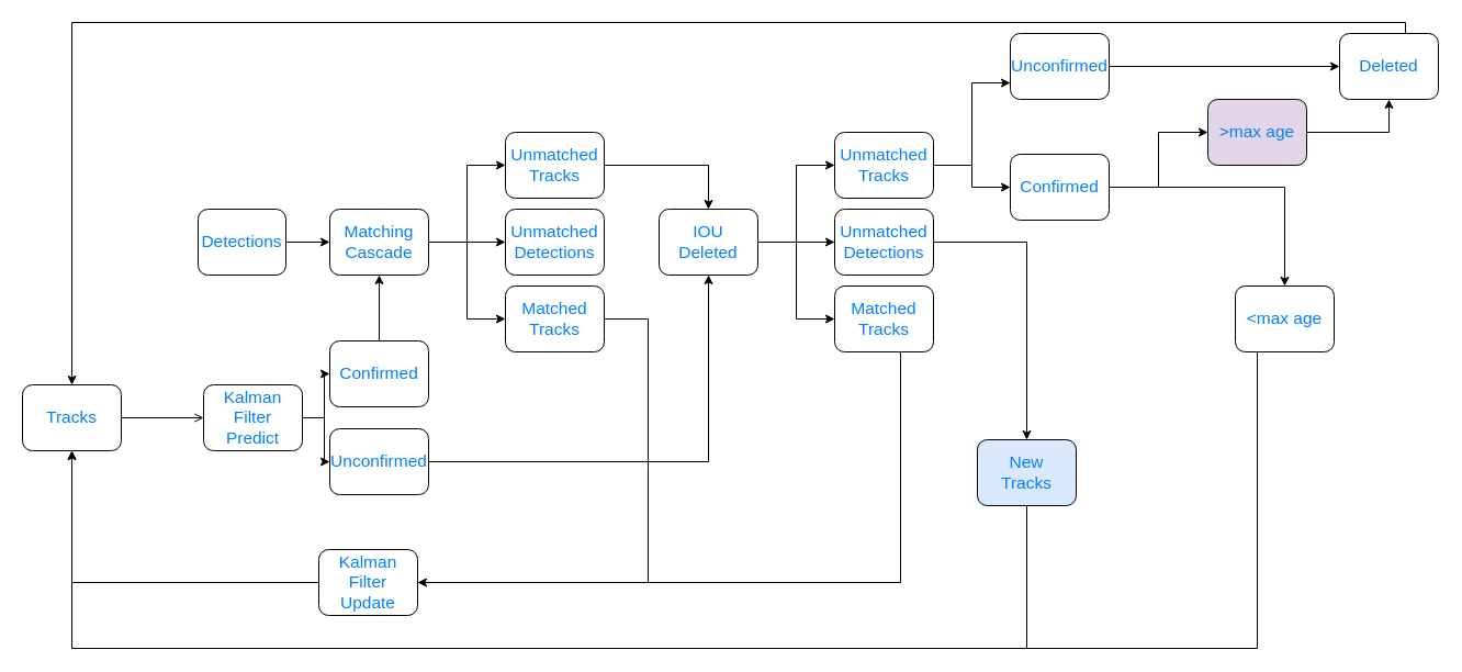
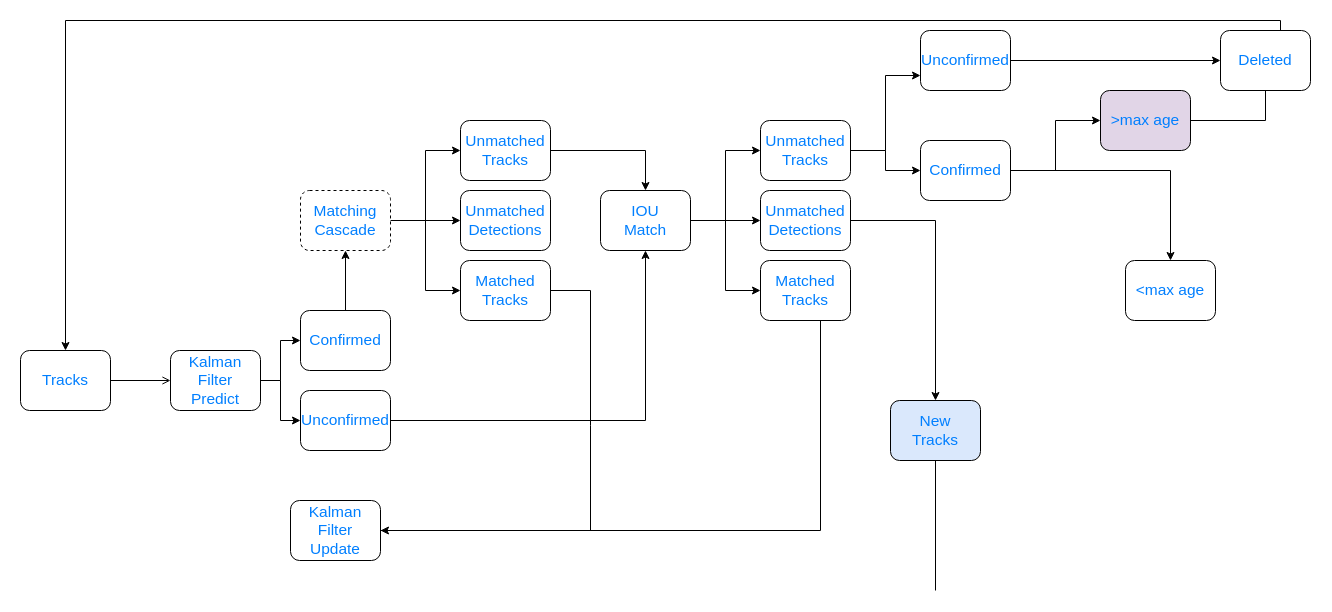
  <mxCell id="0" />
  <mxCell id="1" parent="0" />
  <mxCell id="2" style="edgeStyle=orthogonalEdgeStyle;rounded=0;orthogonalLoop=1;jettySize=auto;html=1;entryX=0;entryY=0.5;entryDx=0;entryDy=0;fontSize=15.5;fontColor=#007FFF;endArrow=open;" edge="1" parent="1" source="3" target="6"><mxGeometry relative="1" as="geometry" /></mxCell>
  <mxCell id="3" value="&lt;font style=&quot;font-size: 15.5px;&quot;&gt;Tracks&lt;/font&gt;" style="rounded=1;whiteSpace=wrap;html=1;fontSize=15.5;fontColor=#007FFF;" vertex="1" parent="1"><mxGeometry x="20" y="350" width="90" height="60" as="geometry" /></mxCell>
  <mxCell id="4" style="edgeStyle=orthogonalEdgeStyle;rounded=0;orthogonalLoop=1;jettySize=auto;html=1;entryX=0;entryY=0.5;entryDx=0;entryDy=0;fontSize=15.5;fontColor=#007FFF;" edge="1" parent="1" source="6" target="8"><mxGeometry relative="1" as="geometry" /></mxCell>
  <mxCell id="5" style="edgeStyle=orthogonalEdgeStyle;rounded=0;orthogonalLoop=1;jettySize=auto;html=1;entryX=0;entryY=0.5;entryDx=0;entryDy=0;fontSize=15.5;fontColor=#007FFF;" edge="1" parent="1" source="6" target="10"><mxGeometry relative="1" as="geometry" /></mxCell>
- <mxCell id="6" value="&lt;div style=&quot;font-size: 15.5px;&quot; align=&quot;center&quot;&gt;Kalman Filter &lt;br style=&quot;font-size: 15.5px;&quot;&gt;Predict&lt;/div&gt;" style="rounded=1;whiteSpace=wrap;html=1;align=center;fontSize=15.5;fontColor=#007FFF;" vertex="1" parent="1"><mxGeometry x="185" y="350" width="90" height="60" as="geometry" /></mxCell>
+ <mxCell id="6" value="&lt;div style=&quot;font-size: 15.5px;&quot; align=&quot;center&quot;&gt;Kalman Filter &lt;br style=&quot;font-size: 15.5px;&quot;&gt;Predict&lt;/div&gt;" style="rounded=1;whiteSpace=wrap;html=1;align=center;fontSize=15.5;fontColor=#007FFF;" vertex="1" parent="1"><mxGeometry x="170" y="350" width="90" height="60" as="geometry" /></mxCell>
  <mxCell id="7" style="edgeStyle=orthogonalEdgeStyle;rounded=0;orthogonalLoop=1;jettySize=auto;html=1;entryX=0.5;entryY=1;entryDx=0;entryDy=0;fontSize=15.5;fontColor=#007FFF;" edge="1" parent="1" source="8" target="16"><mxGeometry relative="1" as="geometry" /></mxCell>
  <mxCell id="8" value="Confirmed" style="rounded=1;whiteSpace=wrap;html=1;align=center;fontSize=15.5;fontColor=#007FFF;" vertex="1" parent="1"><mxGeometry x="300" y="310" width="90" height="60" as="geometry" /></mxCell>
  <mxCell id="9" style="edgeStyle=orthogonalEdgeStyle;rounded=0;orthogonalLoop=1;jettySize=auto;html=1;fontSize=15.5;fontColor=#007FFF;" edge="1" parent="1" source="10" target="24"><mxGeometry relative="1" as="geometry" /></mxCell>
  <mxCell id="10" value="Unconfirmed" style="rounded=1;whiteSpace=wrap;html=1;align=center;fontSize=15.5;fontColor=#007FFF;" vertex="1" parent="1"><mxGeometry x="300" y="390" width="90" height="60" as="geometry" /></mxCell>
- <mxCell id="11" style="edgeStyle=orthogonalEdgeStyle;rounded=0;orthogonalLoop=1;jettySize=auto;html=1;entryX=0;entryY=0.5;entryDx=0;entryDy=0;fontSize=15.5;fontColor=#007FFF;" edge="1" parent="1" source="12" target="16"><mxGeometry relative="1" as="geometry" /></mxCell>
- <mxCell id="12" value="Detections" style="rounded=1;whiteSpace=wrap;html=1;align=center;fontSize=15.5;fontColor=#007FFF;" vertex="1" parent="1"><mxGeometry x="180" y="190" width="80" height="60" as="geometry" /></mxCell>
  <mxCell id="13" style="edgeStyle=orthogonalEdgeStyle;rounded=0;orthogonalLoop=1;jettySize=auto;html=1;entryX=0;entryY=0.5;entryDx=0;entryDy=0;fontSize=15.5;fontColor=#007FFF;" edge="1" parent="1" source="16" target="19"><mxGeometry relative="1" as="geometry" /></mxCell>
  <mxCell id="14" style="edgeStyle=orthogonalEdgeStyle;rounded=0;orthogonalLoop=1;jettySize=auto;html=1;entryX=0;entryY=0.5;entryDx=0;entryDy=0;fontSize=15.5;fontColor=#007FFF;" edge="1" parent="1" source="16" target="20"><mxGeometry relative="1" as="geometry" /></mxCell>
  <mxCell id="15" style="edgeStyle=orthogonalEdgeStyle;rounded=0;orthogonalLoop=1;jettySize=auto;html=1;entryX=0;entryY=0.5;entryDx=0;entryDy=0;fontSize=15.5;fontColor=#007FFF;" edge="1" parent="1" source="16" target="18"><mxGeometry relative="1" as="geometry" /></mxCell>
- <mxCell id="16" value="Matching&lt;br style=&quot;font-size: 15.5px;&quot;&gt;Cascade" style="rounded=1;whiteSpace=wrap;html=1;align=center;fontSize=15.5;fontColor=#007FFF;" vertex="1" parent="1"><mxGeometry x="300" y="190" width="90" height="60" as="geometry" /></mxCell>
+ <mxCell id="16" value="Matching&lt;br style=&quot;font-size: 15.5px;&quot;&gt;Cascade" style="rounded=1;whiteSpace=wrap;html=1;align=center;fontSize=15.5;fontColor=#007FFF;dashed=1;" vertex="1" parent="1"><mxGeometry x="300" y="190" width="90" height="60" as="geometry" /></mxCell>
  <mxCell id="17" style="edgeStyle=orthogonalEdgeStyle;rounded=0;orthogonalLoop=1;jettySize=auto;html=1;entryX=0.5;entryY=0;entryDx=0;entryDy=0;fontSize=15.5;fontColor=#007FFF;" edge="1" parent="1" source="18" target="24"><mxGeometry relative="1" as="geometry" /></mxCell>
  <mxCell id="18" value="&lt;div style=&quot;font-size: 15.5px;&quot;&gt;Unmatched&lt;/div&gt;&lt;div style=&quot;font-size: 15.5px;&quot;&gt;Tracks&lt;br style=&quot;font-size: 15.5px;&quot;&gt;&lt;/div&gt;" style="rounded=1;whiteSpace=wrap;html=1;align=center;fontSize=15.5;fontColor=#007FFF;" vertex="1" parent="1"><mxGeometry x="460" y="120" width="90" height="60" as="geometry" /></mxCell>
  <mxCell id="19" value="&lt;div style=&quot;font-size: 15.5px;&quot;&gt;Unmatched&lt;/div&gt;&lt;div style=&quot;font-size: 15.5px;&quot;&gt;Detections&lt;br style=&quot;font-size: 15.5px;&quot;&gt;&lt;/div&gt;" style="rounded=1;whiteSpace=wrap;html=1;align=center;fontSize=15.5;fontColor=#007FFF;" vertex="1" parent="1"><mxGeometry x="460" y="190" width="90" height="60" as="geometry" /></mxCell>
  <mxCell id="20" value="Matched&lt;br style=&quot;font-size: 15.5px;&quot;&gt;Tracks" style="rounded=1;whiteSpace=wrap;html=1;align=center;fontSize=15.5;fontColor=#007FFF;" vertex="1" parent="1"><mxGeometry x="460" y="260" width="90" height="60" as="geometry" /></mxCell>
  <mxCell id="21" style="edgeStyle=orthogonalEdgeStyle;rounded=0;orthogonalLoop=1;jettySize=auto;html=1;entryX=0;entryY=0.5;entryDx=0;entryDy=0;fontSize=15.5;fontColor=#007FFF;" edge="1" parent="1" source="24" target="33"><mxGeometry relative="1" as="geometry" /></mxCell>
  <mxCell id="22" style="edgeStyle=orthogonalEdgeStyle;rounded=0;orthogonalLoop=1;jettySize=auto;html=1;entryX=0;entryY=0.5;entryDx=0;entryDy=0;fontSize=15.5;fontColor=#007FFF;" edge="1" parent="1" source="24" target="30"><mxGeometry relative="1" as="geometry" /></mxCell>
  <mxCell id="23" style="edgeStyle=orthogonalEdgeStyle;rounded=0;orthogonalLoop=1;jettySize=auto;html=1;entryX=0;entryY=0.5;entryDx=0;entryDy=0;fontSize=15.5;fontColor=#007FFF;" edge="1" parent="1" source="24" target="26"><mxGeometry relative="1" as="geometry" /></mxCell>
- <mxCell id="24" value="IOU&lt;br style=&quot;font-size: 15.5px;&quot;&gt;Deleted" style="rounded=1;whiteSpace=wrap;html=1;align=center;fontSize=15.5;fontColor=#007FFF;" vertex="1" parent="1"><mxGeometry x="600" y="190" width="90" height="60" as="geometry" /></mxCell>
+ <mxCell id="24" value="IOU&lt;br style=&quot;font-size: 15.5px;&quot;&gt;Match" style="rounded=1;whiteSpace=wrap;html=1;align=center;fontSize=15.5;fontColor=#007FFF;" vertex="1" parent="1"><mxGeometry x="600" y="190" width="90" height="60" as="geometry" /></mxCell>
  <mxCell id="25" style="edgeStyle=orthogonalEdgeStyle;rounded=0;orthogonalLoop=1;jettySize=auto;html=1;entryX=1;entryY=0.5;entryDx=0;entryDy=0;fontSize=15.5;fontColor=#007FFF;" edge="1" parent="1" source="26" target="28"><mxGeometry relative="1" as="geometry"><Array as="points"><mxPoint x="820" y="530" /></Array></mxGeometry></mxCell>
  <mxCell id="26" value="Matched&lt;br style=&quot;font-size: 15.5px;&quot;&gt;Tracks" style="rounded=1;whiteSpace=wrap;html=1;align=center;fontSize=15.5;fontColor=#007FFF;" vertex="1" parent="1"><mxGeometry x="760" y="260" width="90" height="60" as="geometry" /></mxCell>
- <mxCell id="27" style="edgeStyle=orthogonalEdgeStyle;rounded=0;orthogonalLoop=1;jettySize=auto;html=1;entryX=0.5;entryY=1;entryDx=0;entryDy=0;fontSize=15.5;fontColor=#007FFF;" edge="1" parent="1" source="28" target="3"><mxGeometry relative="1" as="geometry" /></mxCell>
  <mxCell id="28" value="&lt;div style=&quot;font-size: 15.5px;&quot;&gt;Kalman Filter&lt;/div&gt;&lt;div style=&quot;font-size: 15.5px;&quot;&gt;Update&lt;br style=&quot;font-size: 15.5px;&quot;&gt;&lt;/div&gt;" style="rounded=1;whiteSpace=wrap;html=1;align=center;fontSize=15.5;fontColor=#007FFF;" vertex="1" parent="1"><mxGeometry x="290" y="500" width="90" height="60" as="geometry" /></mxCell>
  <mxCell id="29" style="edgeStyle=orthogonalEdgeStyle;rounded=0;orthogonalLoop=1;jettySize=auto;html=1;fontSize=15.5;fontColor=#007FFF;" edge="1" parent="1" source="30" target="43"><mxGeometry relative="1" as="geometry" /></mxCell>
  <mxCell id="30" value="&lt;div style=&quot;font-size: 15.5px;&quot;&gt;Unmatched&lt;/div&gt;&lt;div style=&quot;font-size: 15.5px;&quot;&gt;Detections&lt;br style=&quot;font-size: 15.5px;&quot;&gt;&lt;/div&gt;" style="rounded=1;whiteSpace=wrap;html=1;align=center;fontSize=15.5;fontColor=#007FFF;" vertex="1" parent="1"><mxGeometry x="760" y="190" width="90" height="60" as="geometry" /></mxCell>
  <mxCell id="31" style="edgeStyle=orthogonalEdgeStyle;rounded=0;orthogonalLoop=1;jettySize=auto;html=1;entryX=0;entryY=0.75;entryDx=0;entryDy=0;fontSize=15.5;fontColor=#007FFF;" edge="1" parent="1" source="33" target="38"><mxGeometry relative="1" as="geometry" /></mxCell>
  <mxCell id="32" style="edgeStyle=orthogonalEdgeStyle;rounded=0;orthogonalLoop=1;jettySize=auto;html=1;entryX=0;entryY=0.5;entryDx=0;entryDy=0;fontSize=15.5;fontColor=#007FFF;" edge="1" parent="1" source="33" target="36"><mxGeometry relative="1" as="geometry" /></mxCell>
  <mxCell id="33" value="&lt;div style=&quot;font-size: 15.5px;&quot;&gt;Unmatched&lt;/div&gt;&lt;div style=&quot;font-size: 15.5px;&quot;&gt;Tracks&lt;br style=&quot;font-size: 15.5px;&quot;&gt;&lt;/div&gt;" style="rounded=1;whiteSpace=wrap;html=1;align=center;fontSize=15.5;fontColor=#007FFF;" vertex="1" parent="1"><mxGeometry x="760" y="120" width="90" height="60" as="geometry" /></mxCell>
  <mxCell id="34" style="edgeStyle=orthogonalEdgeStyle;rounded=0;orthogonalLoop=1;jettySize=auto;html=1;entryX=0;entryY=0.5;entryDx=0;entryDy=0;fontSize=15.5;fontColor=#007FFF;" edge="1" parent="1" source="36" target="40"><mxGeometry relative="1" as="geometry" /></mxCell>
  <mxCell id="35" style="edgeStyle=orthogonalEdgeStyle;rounded=0;orthogonalLoop=1;jettySize=auto;html=1;fontSize=15.5;fontColor=#007FFF;" edge="1" parent="1" source="36" target="42"><mxGeometry relative="1" as="geometry" /></mxCell>
  <mxCell id="36" value="Confirmed" style="rounded=1;whiteSpace=wrap;html=1;align=center;fontSize=15.5;fontColor=#007FFF;" vertex="1" parent="1"><mxGeometry x="920" y="140" width="90" height="60" as="geometry" /></mxCell>
  <mxCell id="37" style="edgeStyle=orthogonalEdgeStyle;rounded=0;orthogonalLoop=1;jettySize=auto;html=1;entryX=0;entryY=0.5;entryDx=0;entryDy=0;fontSize=15.5;fontColor=#007FFF;" edge="1" parent="1" source="38" target="45"><mxGeometry relative="1" as="geometry" /></mxCell>
  <mxCell id="38" value="Unconfirmed" style="rounded=1;whiteSpace=wrap;html=1;align=center;fontSize=15.5;fontColor=#007FFF;" vertex="1" parent="1"><mxGeometry x="920" y="30" width="90" height="60" as="geometry" /></mxCell>
- <mxCell id="39" style="edgeStyle=orthogonalEdgeStyle;rounded=0;orthogonalLoop=1;jettySize=auto;html=1;entryX=0.5;entryY=1;entryDx=0;entryDy=0;fontSize=15.5;fontColor=#007FFF;" edge="1" parent="1" source="40" target="45"><mxGeometry relative="1" as="geometry" /></mxCell>
+ <mxCell id="39" style="edgeStyle=orthogonalEdgeStyle;rounded=0;orthogonalLoop=1;jettySize=auto;html=1;entryX=0.5;entryY=1;entryDx=0;entryDy=0;fontSize=15.5;fontColor=#007FFF;endArrow=none;" edge="1" parent="1" source="40" target="45"><mxGeometry relative="1" as="geometry" /></mxCell>
  <mxCell id="40" value="&amp;gt;max age" style="rounded=1;whiteSpace=wrap;html=1;align=center;fontSize=15.5;fontColor=#007FFF;fillColor=#e1d5e7;" vertex="1" parent="1"><mxGeometry x="1100" y="90" width="90" height="60" as="geometry" /></mxCell>
- <mxCell id="41" style="edgeStyle=orthogonalEdgeStyle;rounded=0;orthogonalLoop=1;jettySize=auto;html=1;fontSize=15.5;fontColor=#007FFF;" edge="1" parent="1" source="42" target="3"><mxGeometry relative="1" as="geometry"><Array as="points"><mxPoint x="1145" y="590" /><mxPoint x="65" y="590" /></Array></mxGeometry></mxCell>
  <mxCell id="42" value="&amp;lt;max age" style="rounded=1;whiteSpace=wrap;html=1;align=center;fontSize=15.5;fontColor=#007FFF;" vertex="1" parent="1"><mxGeometry x="1125" y="260" width="90" height="60" as="geometry" /></mxCell>
  <mxCell id="43" value="New &lt;br style=&quot;font-size: 15.5px;&quot;&gt;Tracks" style="rounded=1;whiteSpace=wrap;html=1;align=center;fontSize=15.5;fontColor=#007FFF;fillColor=#dae8fc;" vertex="1" parent="1"><mxGeometry x="890" y="400" width="90" height="60" as="geometry" /></mxCell>
  <mxCell id="44" style="edgeStyle=orthogonalEdgeStyle;rounded=0;orthogonalLoop=1;jettySize=auto;html=1;entryX=0.5;entryY=0;entryDx=0;entryDy=0;fontSize=15.5;fontColor=#007FFF;" edge="1" parent="1" source="45" target="3"><mxGeometry relative="1" as="geometry"><Array as="points"><mxPoint x="1280" y="20" /><mxPoint x="65" y="20" /></Array></mxGeometry></mxCell>
  <mxCell id="45" value="Deleted" style="rounded=1;whiteSpace=wrap;html=1;align=center;fontSize=15.5;fontColor=#007FFF;" vertex="1" parent="1"><mxGeometry x="1220" y="30" width="90" height="60" as="geometry" /></mxCell>
  <mxCell id="46" value="" style="endArrow=none;html=1;rounded=0;exitX=1;exitY=0.5;exitDx=0;exitDy=0;fontSize=15.5;fontColor=#007FFF;" edge="1" parent="1" source="28"><mxGeometry width="50" height="50" relative="1" as="geometry"><mxPoint x="380" y="555" as="sourcePoint" /><mxPoint x="590" y="290" as="targetPoint" /><Array as="points"><mxPoint x="590" y="530" /><mxPoint x="590" y="425" /></Array></mxGeometry></mxCell>
  <mxCell id="47" value="" style="endArrow=none;html=1;rounded=0;exitX=1;exitY=0.5;exitDx=0;exitDy=0;fontSize=15.5;fontColor=#007FFF;" edge="1" parent="1" source="20"><mxGeometry width="50" height="50" relative="1" as="geometry"><mxPoint x="600" y="280" as="sourcePoint" /><mxPoint x="590" y="290" as="targetPoint" /></mxGeometry></mxCell>
  <mxCell id="48" value="" style="endArrow=none;html=1;rounded=0;exitX=0.5;exitY=1;exitDx=0;exitDy=0;fontSize=15.5;fontColor=#007FFF;" edge="1" parent="1" source="43"><mxGeometry width="50" height="50" relative="1" as="geometry"><mxPoint x="920" y="470" as="sourcePoint" /><mxPoint x="935" y="590" as="targetPoint" /></mxGeometry></mxCell>
